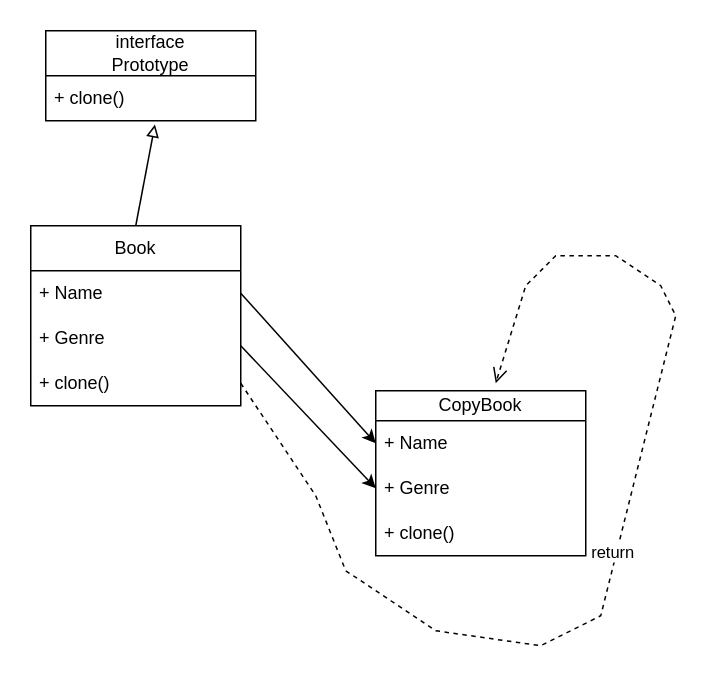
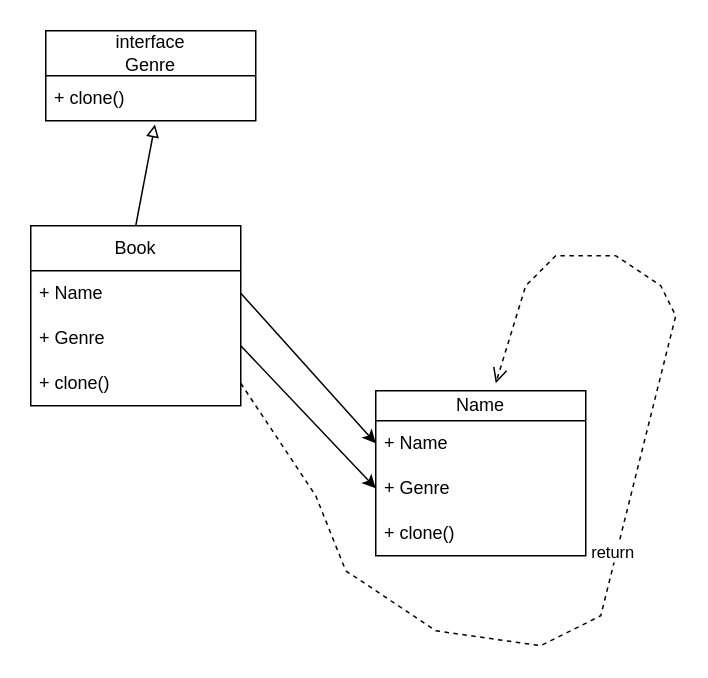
  <mxCell id="0" />
  <mxCell id="1" parent="0" />
  <mxCell id="2" value="Book" style="swimlane;fontStyle=0;childLayout=stackLayout;horizontal=1;startSize=30;horizontalStack=0;resizeParent=1;resizeParentMax=0;resizeLast=0;collapsible=1;marginBottom=0;whiteSpace=wrap;html=1;" vertex="1" parent="1"><mxGeometry x="20" y="150" width="140" height="120" as="geometry" /></mxCell>
  <mxCell id="3" value="+ Name" style="text;strokeColor=none;fillColor=none;align=left;verticalAlign=middle;spacingLeft=4;spacingRight=4;overflow=hidden;points=[[0,0.5],[1,0.5]];portConstraint=eastwest;rotatable=0;whiteSpace=wrap;html=1;" vertex="1" parent="2"><mxGeometry y="30" width="140" height="30" as="geometry" /></mxCell>
  <mxCell id="4" value="+ Genre" style="text;strokeColor=none;fillColor=none;align=left;verticalAlign=middle;spacingLeft=4;spacingRight=4;overflow=hidden;points=[[0,0.5],[1,0.5]];portConstraint=eastwest;rotatable=0;whiteSpace=wrap;html=1;" vertex="1" parent="2"><mxGeometry y="60" width="140" height="30" as="geometry" /></mxCell>
  <mxCell id="5" value="+ clone()" style="text;strokeColor=none;fillColor=none;align=left;verticalAlign=middle;spacingLeft=4;spacingRight=4;overflow=hidden;points=[[0,0.5],[1,0.5]];portConstraint=eastwest;rotatable=0;whiteSpace=wrap;html=1;" vertex="1" parent="2"><mxGeometry y="90" width="140" height="30" as="geometry" /></mxCell>
- <mxCell id="6" value="interface&lt;br&gt;Prototype" style="swimlane;fontStyle=0;childLayout=stackLayout;horizontal=1;startSize=30;horizontalStack=0;resizeParent=1;resizeParentMax=0;resizeLast=0;collapsible=1;marginBottom=0;whiteSpace=wrap;html=1;" vertex="1" parent="1"><mxGeometry x="30" y="20" width="140" height="60" as="geometry" /></mxCell>
+ <mxCell id="6" value="interface&lt;br&gt;Genre" style="swimlane;fontStyle=0;childLayout=stackLayout;horizontal=1;startSize=30;horizontalStack=0;resizeParent=1;resizeParentMax=0;resizeLast=0;collapsible=1;marginBottom=0;whiteSpace=wrap;html=1;" vertex="1" parent="1"><mxGeometry x="30" y="20" width="140" height="60" as="geometry" /></mxCell>
  <mxCell id="7" value="+ clone()" style="text;strokeColor=none;fillColor=none;align=left;verticalAlign=middle;spacingLeft=4;spacingRight=4;overflow=hidden;points=[[0,0.5],[1,0.5]];portConstraint=eastwest;rotatable=0;whiteSpace=wrap;html=1;" vertex="1" parent="6"><mxGeometry y="30" width="140" height="30" as="geometry" /></mxCell>
  <mxCell id="8" value="" style="endArrow=block;html=1;rounded=0;exitX=0.5;exitY=0;exitDx=0;exitDy=0;entryX=0.52;entryY=1.085;entryDx=0;entryDy=0;entryPerimeter=0;endFill=0;" edge="1" parent="1" source="2" target="7"><mxGeometry width="50" height="50" relative="1" as="geometry"><mxPoint x="240" y="210" as="sourcePoint" /><mxPoint x="290" y="160" as="targetPoint" /></mxGeometry></mxCell>
- <mxCell id="9" value="CopyBook" style="swimlane;fontStyle=0;childLayout=stackLayout;horizontal=1;startSize=20;horizontalStack=0;resizeParent=1;resizeParentMax=0;resizeLast=0;collapsible=1;marginBottom=0;whiteSpace=wrap;html=1;" vertex="1" parent="1"><mxGeometry x="250" y="260" width="140" height="110" as="geometry" /></mxCell>
+ <mxCell id="9" value="Name" style="swimlane;fontStyle=0;childLayout=stackLayout;horizontal=1;startSize=20;horizontalStack=0;resizeParent=1;resizeParentMax=0;resizeLast=0;collapsible=1;marginBottom=0;whiteSpace=wrap;html=1;" vertex="1" parent="1"><mxGeometry x="250" y="260" width="140" height="110" as="geometry" /></mxCell>
  <mxCell id="10" value="+ Name" style="text;strokeColor=none;fillColor=none;align=left;verticalAlign=middle;spacingLeft=4;spacingRight=4;overflow=hidden;points=[[0,0.5],[1,0.5]];portConstraint=eastwest;rotatable=0;whiteSpace=wrap;html=1;" vertex="1" parent="9"><mxGeometry y="20" width="140" height="30" as="geometry" /></mxCell>
  <mxCell id="11" value="+ Genre" style="text;strokeColor=none;fillColor=none;align=left;verticalAlign=middle;spacingLeft=4;spacingRight=4;overflow=hidden;points=[[0,0.5],[1,0.5]];portConstraint=eastwest;rotatable=0;whiteSpace=wrap;html=1;" vertex="1" parent="9"><mxGeometry y="50" width="140" height="30" as="geometry" /></mxCell>
  <mxCell id="12" value="+ clone()" style="text;strokeColor=none;fillColor=none;align=left;verticalAlign=middle;spacingLeft=4;spacingRight=4;overflow=hidden;points=[[0,0.5],[1,0.5]];portConstraint=eastwest;rotatable=0;whiteSpace=wrap;html=1;" vertex="1" parent="9"><mxGeometry y="80" width="140" height="30" as="geometry" /></mxCell>
  <mxCell id="13" value="" style="endArrow=classic;html=1;rounded=0;exitX=1;exitY=0.5;exitDx=0;exitDy=0;entryX=0;entryY=0.5;entryDx=0;entryDy=0;" edge="1" parent="1" source="3" target="10"><mxGeometry width="50" height="50" relative="1" as="geometry"><mxPoint x="380" y="330" as="sourcePoint" /><mxPoint x="430" y="280" as="targetPoint" /></mxGeometry></mxCell>
  <mxCell id="14" value="" style="endArrow=classic;html=1;rounded=0;exitX=1;exitY=0.5;exitDx=0;exitDy=0;entryX=0;entryY=0.5;entryDx=0;entryDy=0;" edge="1" parent="1" target="11"><mxGeometry width="50" height="50" relative="1" as="geometry"><mxPoint x="160" y="230" as="sourcePoint" /><mxPoint x="250" y="330" as="targetPoint" /></mxGeometry></mxCell>
  <mxCell id="15" value="return" style="html=1;verticalAlign=bottom;endArrow=open;dashed=1;endSize=8;rounded=0;exitX=1;exitY=0.5;exitDx=0;exitDy=0;" edge="1" parent="1" source="5"><mxGeometry relative="1" as="geometry"><mxPoint x="450" y="310" as="sourcePoint" /><mxPoint x="330" y="255" as="targetPoint" /><Array as="points"><mxPoint x="210" y="330" /><mxPoint x="230" y="380" /><mxPoint x="260" y="400" /><mxPoint x="290" y="420" /><mxPoint x="360" y="430" /><mxPoint x="400" y="410" /><mxPoint x="450" y="210" /><mxPoint x="440" y="190" /><mxPoint x="410" y="170" /><mxPoint x="370" y="170" /><mxPoint x="350" y="190" /></Array></mxGeometry></mxCell>
